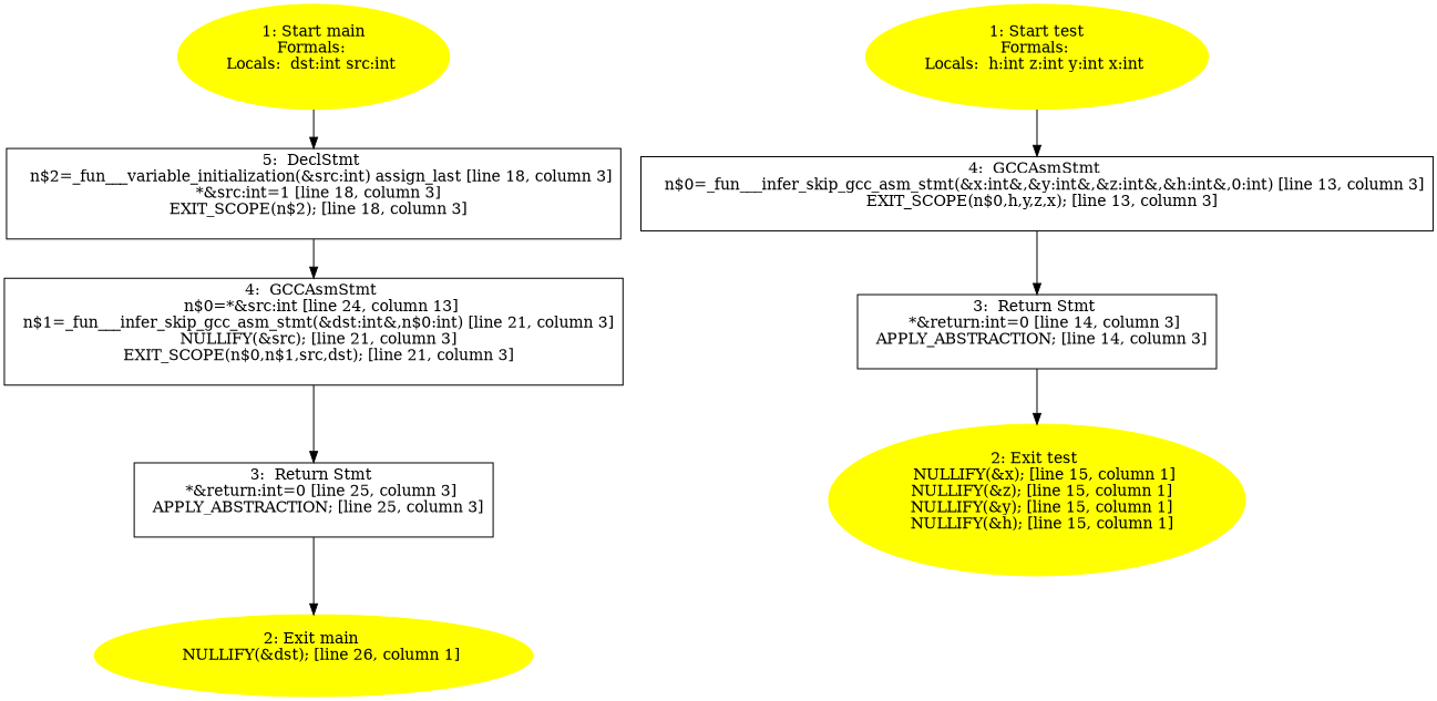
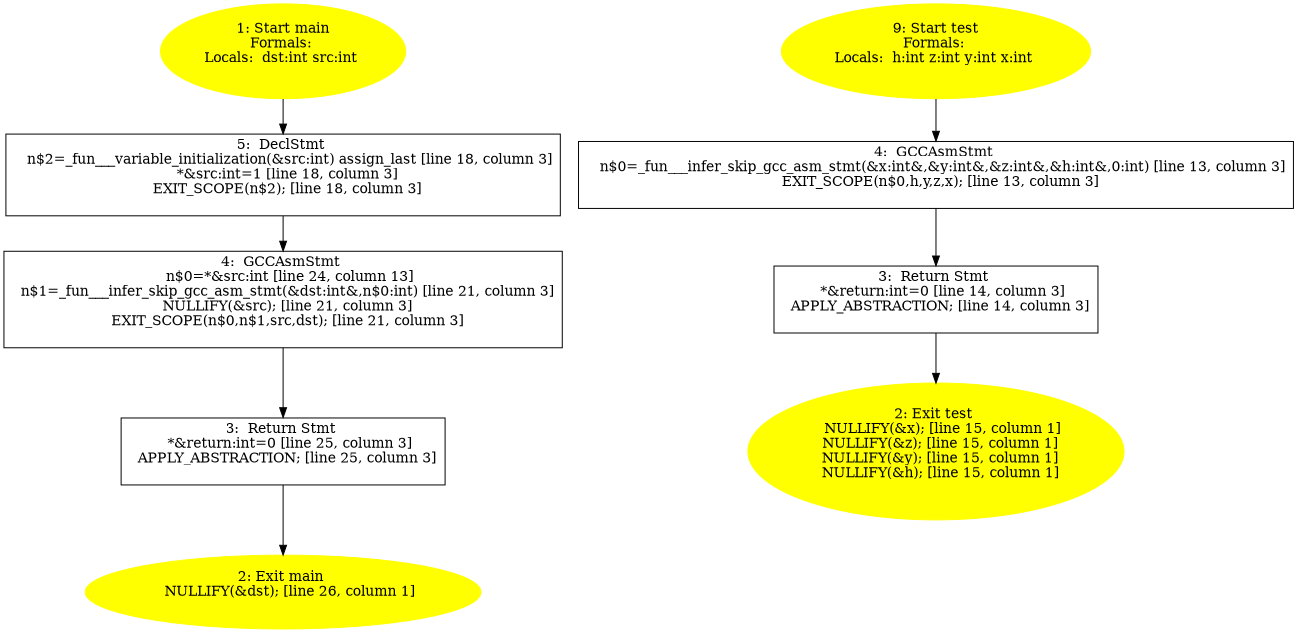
  digraph {
    node [shape=box]
    n1 [color=yellow label="1: Start main\nFormals: \nLocals:  dst:int src:int \n  " style=filled shape=""]
    n2 [label="5:  DeclStmt \n   n$2=_fun___variable_initialization(&src:int) assign_last [line 18, column 3]\n  *&src:int=1 [line 18, column 3]\n  EXIT_SCOPE(n$2); [line 18, column 3]\n "]
    n3 [label="4:  GCCAsmStmt \n   n$0=*&src:int [line 24, column 13]\n  n$1=_fun___infer_skip_gcc_asm_stmt(&dst:int&,n$0:int) [line 21, column 3]\n  NULLIFY(&src); [line 21, column 3]\n  EXIT_SCOPE(n$0,n$1,src,dst); [line 21, column 3]\n "]
    n4 [color=yellow label="2: Exit main \n   NULLIFY(&dst); [line 26, column 1]\n " style=filled shape=""]
    n5 [label="3:  Return Stmt \n   *&return:int=0 [line 25, column 3]\n  APPLY_ABSTRACTION; [line 25, column 3]\n "]
-   n6 [color=yellow label="1: Start test\nFormals: \nLocals:  h:int z:int y:int x:int \n  " style=filled shape=""]
+   n6 [color=yellow label="9: Start test\nFormals: \nLocals:  h:int z:int y:int x:int \n  " style=filled shape=""]
    n7 [label="4:  GCCAsmStmt \n   n$0=_fun___infer_skip_gcc_asm_stmt(&x:int&,&y:int&,&z:int&,&h:int&,0:int) [line 13, column 3]\n  EXIT_SCOPE(n$0,h,y,z,x); [line 13, column 3]\n "]
    n8 [label="3:  Return Stmt \n   *&return:int=0 [line 14, column 3]\n  APPLY_ABSTRACTION; [line 14, column 3]\n "]
    n9 [color=yellow label="2: Exit test \n   NULLIFY(&x); [line 15, column 1]\n  NULLIFY(&z); [line 15, column 1]\n  NULLIFY(&y); [line 15, column 1]\n  NULLIFY(&h); [line 15, column 1]\n " style=filled shape=""]
    n1 -> n2
    n2 -> n3
    n3 -> n5
    n5 -> n4
    n6 -> n7
    n7 -> n8
    n8 -> n9
  }
